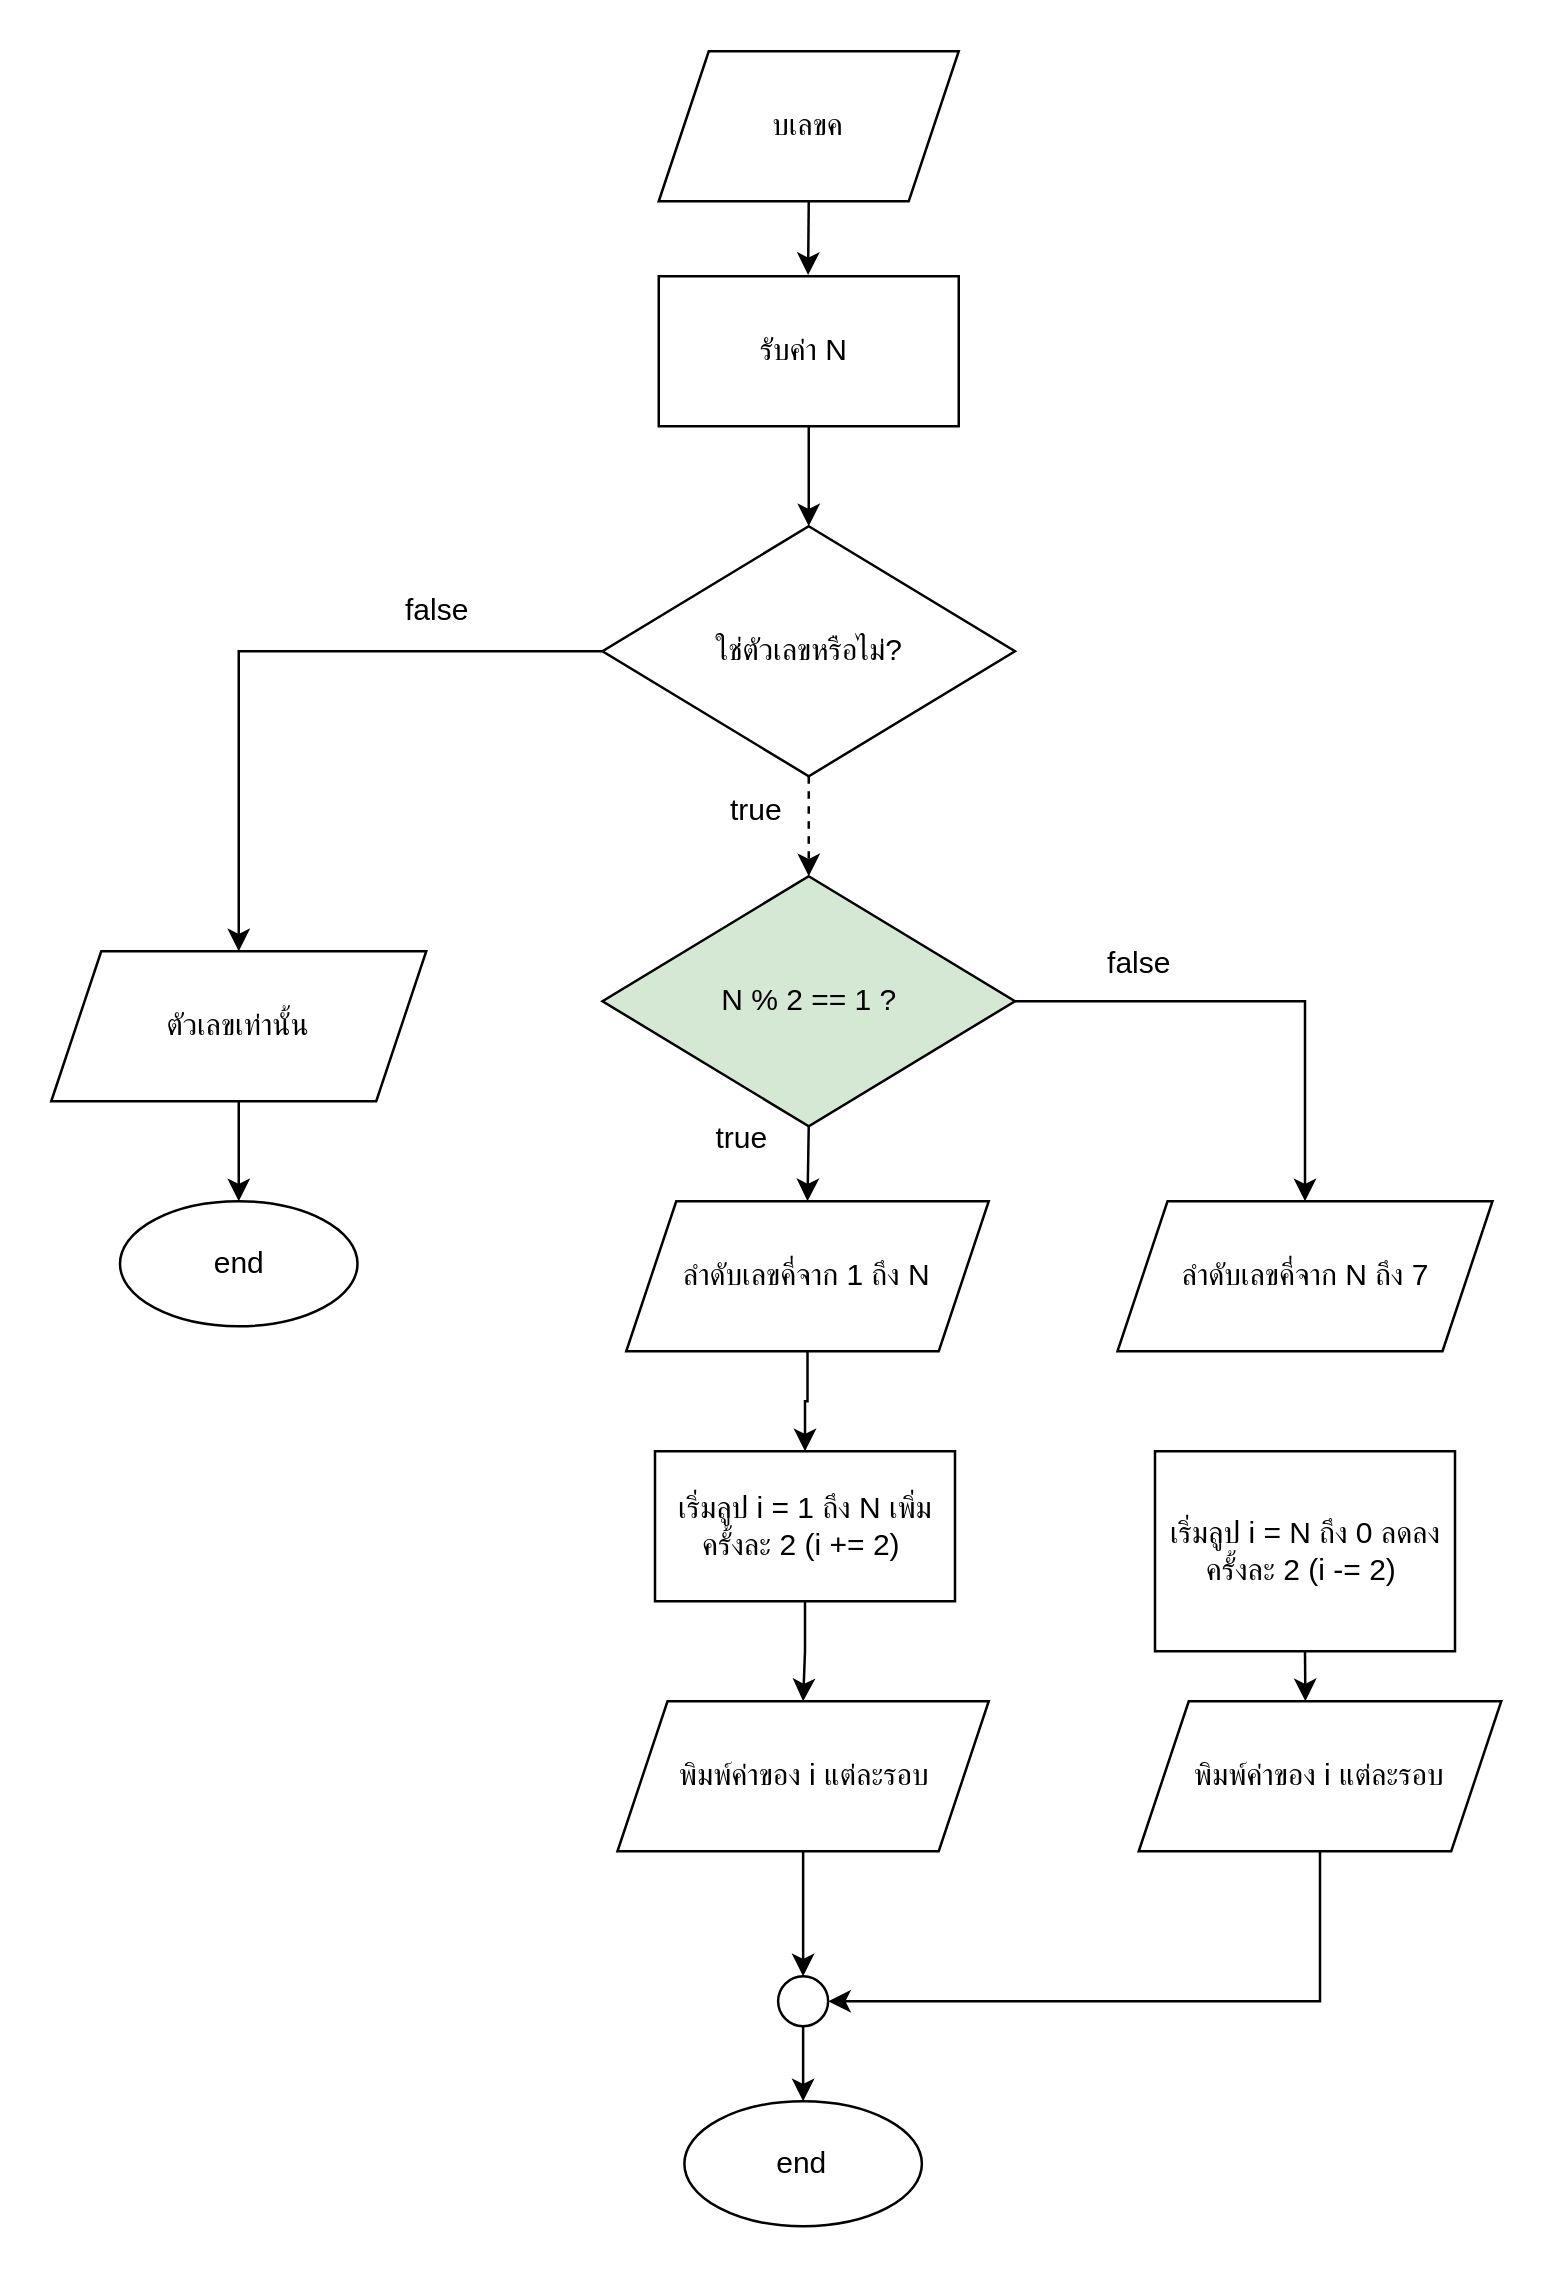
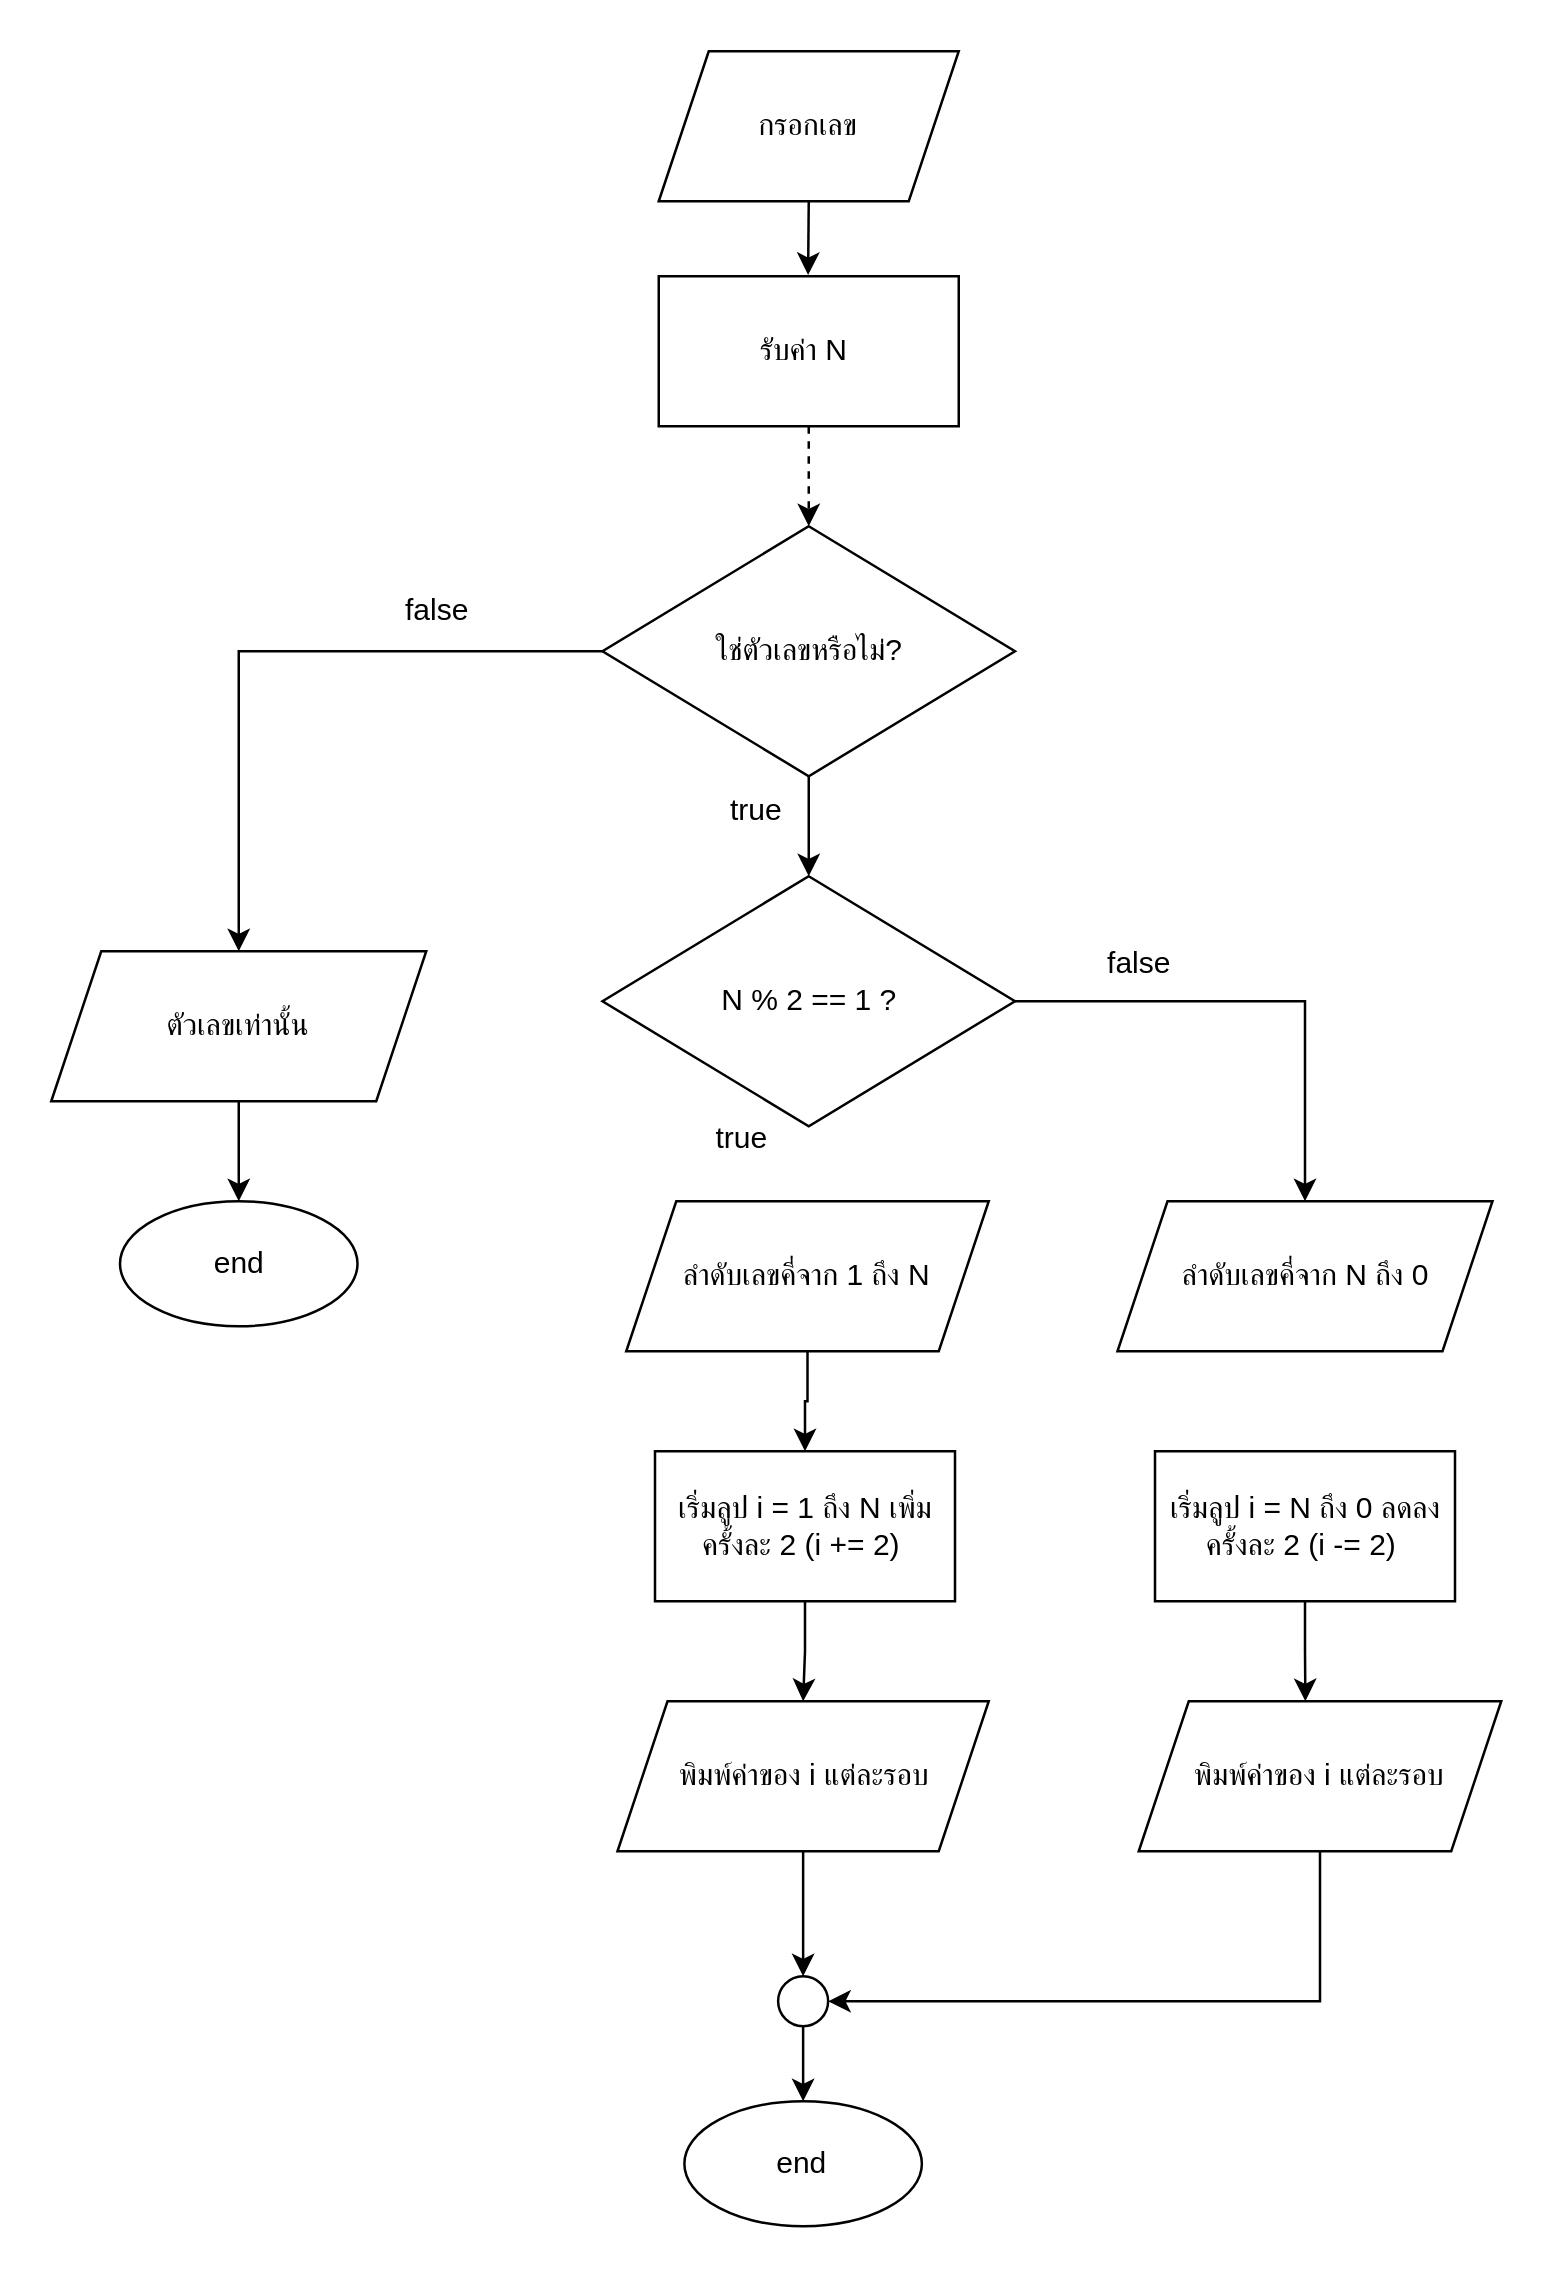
  <mxCell id="0" />
  <mxCell id="1" parent="0" />
- <mxCell id="2" style="edgeStyle=orthogonalEdgeStyle;rounded=0;orthogonalLoop=1;jettySize=auto;html=1;exitX=0.5;exitY=1;exitDx=0;exitDy=0;entryX=0.5;entryY=0;entryDx=0;entryDy=0;" parent="1" source="4" target="20" edge="1"><mxGeometry relative="1" as="geometry" /></mxCell>
  <mxCell id="3" style="edgeStyle=orthogonalEdgeStyle;rounded=0;orthogonalLoop=1;jettySize=auto;html=1;exitX=1;exitY=0.5;exitDx=0;exitDy=0;" parent="1" source="4" target="21" edge="1"><mxGeometry relative="1" as="geometry" /></mxCell>
- <mxCell id="4" value="N % 2 == 1 ?" style="rhombus;whiteSpace=wrap;html=1;fillColor=#d5e8d4;" parent="1" vertex="1"><mxGeometry x="240.5" y="350" width="165" height="100" as="geometry" /></mxCell>
- <mxCell id="5" value="บเลขค" style="shape=parallelogram;perimeter=parallelogramPerimeter;whiteSpace=wrap;html=1;fixedSize=1;" parent="1" vertex="1"><mxGeometry x="263" y="20" width="120" height="60" as="geometry" /></mxCell>
+ <mxCell id="4" value="N % 2 == 1 ?" style="rhombus;whiteSpace=wrap;html=1;" parent="1" vertex="1"><mxGeometry x="240.5" y="350" width="165" height="100" as="geometry" /></mxCell>
+ <mxCell id="5" value="กรอกเลข" style="shape=parallelogram;perimeter=parallelogramPerimeter;whiteSpace=wrap;html=1;fixedSize=1;" parent="1" vertex="1"><mxGeometry x="263" y="20" width="120" height="60" as="geometry" /></mxCell>
  <mxCell id="6" style="edgeStyle=orthogonalEdgeStyle;rounded=0;orthogonalLoop=1;jettySize=auto;html=1;exitX=0.5;exitY=1;exitDx=0;exitDy=0;entryX=0.5;entryY=0;entryDx=0;entryDy=0;" parent="1" source="7" target="14" edge="1"><mxGeometry relative="1" as="geometry" /></mxCell>
  <mxCell id="7" value="เริ่มลูป i = 1 ถึง N เพิ่มครั้งละ 2 (i += 2)&amp;nbsp;" style="rounded=0;whiteSpace=wrap;html=1;" parent="1" vertex="1"><mxGeometry x="261.5" y="580" width="120" height="60" as="geometry" /></mxCell>
  <mxCell id="8" value="true" style="text;html=1;align=center;verticalAlign=middle;resizable=0;points=[];autosize=1;strokeColor=none;fillColor=none;" parent="1" vertex="1"><mxGeometry x="275.5" y="440" width="40" height="30" as="geometry" /></mxCell>
  <mxCell id="9" style="edgeStyle=orthogonalEdgeStyle;rounded=0;orthogonalLoop=1;jettySize=auto;html=1;exitX=0.5;exitY=1;exitDx=0;exitDy=0;" parent="1" source="10" edge="1"><mxGeometry relative="1" as="geometry"><mxPoint x="521.647" y="680" as="targetPoint" /></mxGeometry></mxCell>
- <mxCell id="10" value="เริ่มลูป i = N ถึง 0 ลดลงครั้งละ 2 (i -= 2)&amp;nbsp;" style="rounded=0;whiteSpace=wrap;html=1;" parent="1" vertex="1"><mxGeometry x="461.5" y="580" width="120" height="80" as="geometry" /></mxCell>
+ <mxCell id="10" value="เริ่มลูป i = N ถึง 0 ลดลงครั้งละ 2 (i -= 2)&amp;nbsp;" style="rounded=0;whiteSpace=wrap;html=1;" parent="1" vertex="1"><mxGeometry x="461.5" y="580" width="120" height="60" as="geometry" /></mxCell>
  <mxCell id="11" value="false" style="text;html=1;align=center;verticalAlign=middle;resizable=0;points=[];autosize=1;strokeColor=none;fillColor=none;" parent="1" vertex="1"><mxGeometry x="430" y="370" width="50" height="30" as="geometry" /></mxCell>
  <mxCell id="12" value="end" style="ellipse;whiteSpace=wrap;html=1;" parent="1" vertex="1"><mxGeometry x="273.25" y="840" width="95" height="50" as="geometry" /></mxCell>
  <mxCell id="13" style="edgeStyle=orthogonalEdgeStyle;rounded=0;orthogonalLoop=1;jettySize=auto;html=1;exitX=0.5;exitY=1;exitDx=0;exitDy=0;entryX=0.5;entryY=0;entryDx=0;entryDy=0;" parent="1" source="14" target="18" edge="1"><mxGeometry relative="1" as="geometry" /></mxCell>
  <mxCell id="14" value="พิมพ์ค่าของ i แต่ละรอบ" style="shape=parallelogram;perimeter=parallelogramPerimeter;whiteSpace=wrap;html=1;fixedSize=1;" parent="1" vertex="1"><mxGeometry x="246.5" y="680" width="148.5" height="60" as="geometry" /></mxCell>
  <mxCell id="15" style="edgeStyle=orthogonalEdgeStyle;rounded=0;orthogonalLoop=1;jettySize=auto;html=1;exitX=0.5;exitY=1;exitDx=0;exitDy=0;entryX=1;entryY=0.5;entryDx=0;entryDy=0;" parent="1" source="16" target="18" edge="1"><mxGeometry relative="1" as="geometry" /></mxCell>
  <mxCell id="16" value="พิมพ์ค่าของ i แต่ละรอบ" style="shape=parallelogram;perimeter=parallelogramPerimeter;whiteSpace=wrap;html=1;fixedSize=1;" parent="1" vertex="1"><mxGeometry x="455" y="680" width="145" height="60" as="geometry" /></mxCell>
  <mxCell id="17" style="edgeStyle=orthogonalEdgeStyle;rounded=0;orthogonalLoop=1;jettySize=auto;html=1;exitX=0.5;exitY=1;exitDx=0;exitDy=0;entryX=0.5;entryY=0;entryDx=0;entryDy=0;" parent="1" source="18" target="12" edge="1"><mxGeometry relative="1" as="geometry" /></mxCell>
  <mxCell id="18" value="" style="ellipse;whiteSpace=wrap;html=1;aspect=fixed;" parent="1" vertex="1"><mxGeometry x="310.75" y="790" width="20" height="20" as="geometry" /></mxCell>
  <mxCell id="19" style="edgeStyle=orthogonalEdgeStyle;rounded=0;orthogonalLoop=1;jettySize=auto;html=1;exitX=0.5;exitY=1;exitDx=0;exitDy=0;entryX=0.5;entryY=0;entryDx=0;entryDy=0;" parent="1" source="20" target="7" edge="1"><mxGeometry relative="1" as="geometry" /></mxCell>
  <mxCell id="20" value="ลำดับเลขคี่จาก 1 ถึง N" style="shape=parallelogram;perimeter=parallelogramPerimeter;whiteSpace=wrap;html=1;fixedSize=1;" parent="1" vertex="1"><mxGeometry x="250" y="480" width="145" height="60" as="geometry" /></mxCell>
- <mxCell id="21" value="ลำดับเลขคี่จาก N ถึง 7" style="shape=parallelogram;perimeter=parallelogramPerimeter;whiteSpace=wrap;html=1;fixedSize=1;" parent="1" vertex="1"><mxGeometry x="446.5" y="480" width="150" height="60" as="geometry" /></mxCell>
+ <mxCell id="21" value="ลำดับเลขคี่จาก N ถึง 0" style="shape=parallelogram;perimeter=parallelogramPerimeter;whiteSpace=wrap;html=1;fixedSize=1;" parent="1" vertex="1"><mxGeometry x="446.5" y="480" width="150" height="60" as="geometry" /></mxCell>
  <mxCell id="22" style="edgeStyle=orthogonalEdgeStyle;rounded=0;orthogonalLoop=1;jettySize=auto;html=1;exitX=0.5;exitY=1;exitDx=0;exitDy=0;entryX=0.602;entryY=-0.008;entryDx=0;entryDy=0;entryPerimeter=0;" parent="1" source="5" edge="1"><mxGeometry relative="1" as="geometry"><mxPoint x="322.74" y="109.52" as="targetPoint" /></mxGeometry></mxCell>
- <mxCell id="23" style="edgeStyle=orthogonalEdgeStyle;rounded=0;orthogonalLoop=1;jettySize=auto;html=1;exitX=0.5;exitY=1;exitDx=0;exitDy=0;entryX=0.5;entryY=0;entryDx=0;entryDy=0;" edge="1" parent="1" source="24" target="27"><mxGeometry relative="1" as="geometry" /></mxCell>
+ <mxCell id="23" style="edgeStyle=orthogonalEdgeStyle;rounded=0;orthogonalLoop=1;jettySize=auto;html=1;exitX=0.5;exitY=1;exitDx=0;exitDy=0;entryX=0.5;entryY=0;entryDx=0;entryDy=0;dashed=1;" edge="1" parent="1" source="24" target="27"><mxGeometry relative="1" as="geometry" /></mxCell>
  <mxCell id="24" value="รับค่า N&amp;nbsp;" style="rounded=0;whiteSpace=wrap;html=1;" parent="1" vertex="1"><mxGeometry x="263" y="110" width="120" height="60" as="geometry" /></mxCell>
- <mxCell id="25" style="edgeStyle=orthogonalEdgeStyle;rounded=0;orthogonalLoop=1;jettySize=auto;html=1;exitX=0.5;exitY=1;exitDx=0;exitDy=0;entryX=0.5;entryY=0;entryDx=0;entryDy=0;dashed=1;" edge="1" parent="1" source="27" target="4"><mxGeometry relative="1" as="geometry" /></mxCell>
+ <mxCell id="25" style="edgeStyle=orthogonalEdgeStyle;rounded=0;orthogonalLoop=1;jettySize=auto;html=1;exitX=0.5;exitY=1;exitDx=0;exitDy=0;entryX=0.5;entryY=0;entryDx=0;entryDy=0;" edge="1" parent="1" source="27" target="4"><mxGeometry relative="1" as="geometry" /></mxCell>
  <mxCell id="26" style="edgeStyle=orthogonalEdgeStyle;rounded=0;orthogonalLoop=1;jettySize=auto;html=1;exitX=0;exitY=0.5;exitDx=0;exitDy=0;entryX=0.5;entryY=0;entryDx=0;entryDy=0;" edge="1" parent="1" source="27" target="30"><mxGeometry relative="1" as="geometry" /></mxCell>
  <mxCell id="27" value="ใช่ตัวเลขหรือไม่?" style="rhombus;whiteSpace=wrap;html=1;" vertex="1" parent="1"><mxGeometry x="240.5" y="210" width="165" height="100" as="geometry" /></mxCell>
  <mxCell id="28" value="true" style="text;whiteSpace=wrap;html=1;" vertex="1" parent="1"><mxGeometry x="290" y="310" width="50" height="40" as="geometry" /></mxCell>
  <mxCell id="29" style="edgeStyle=orthogonalEdgeStyle;rounded=0;orthogonalLoop=1;jettySize=auto;html=1;exitX=0.5;exitY=1;exitDx=0;exitDy=0;entryX=0.5;entryY=0;entryDx=0;entryDy=0;" edge="1" parent="1" source="30" target="31"><mxGeometry relative="1" as="geometry" /></mxCell>
  <mxCell id="30" value="ตัวเลขเท่านั้น" style="shape=parallelogram;perimeter=parallelogramPerimeter;whiteSpace=wrap;html=1;fixedSize=1;" vertex="1" parent="1"><mxGeometry x="20" y="380" width="150" height="60" as="geometry" /></mxCell>
  <mxCell id="31" value="end" style="ellipse;whiteSpace=wrap;html=1;" vertex="1" parent="1"><mxGeometry x="47.5" y="480" width="95" height="50" as="geometry" /></mxCell>
  <mxCell id="32" value="false" style="text;whiteSpace=wrap;html=1;" vertex="1" parent="1"><mxGeometry x="160" y="230" width="60" height="40" as="geometry" /></mxCell>
